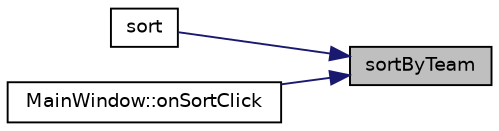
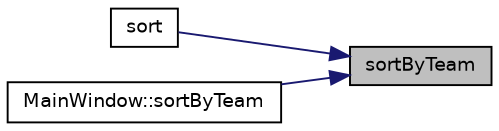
  digraph {
    rankdir=RL
    node [color=black fillcolor=white fontname=Helvetica fontsize=10 shape=record style=filled]
    edge [color=midnightblue dir=back fontname=Helvetica fontsize=10 labelfontname=Helvetica labelfontsize=10 style=solid]
    n1 [fillcolor=grey75 fontcolor=black height=0.2 label=sortByTeam width=0.4]
    n2 [height=0.2 label=sort width=0.4]
-   n3 [height=0.2 label="MainWindow::onSortClick" width=0.4]
+   n3 [height=0.2 label="MainWindow::sortByTeam" width=0.4]
    n1 -> n2
    n1 -> n3
  }
